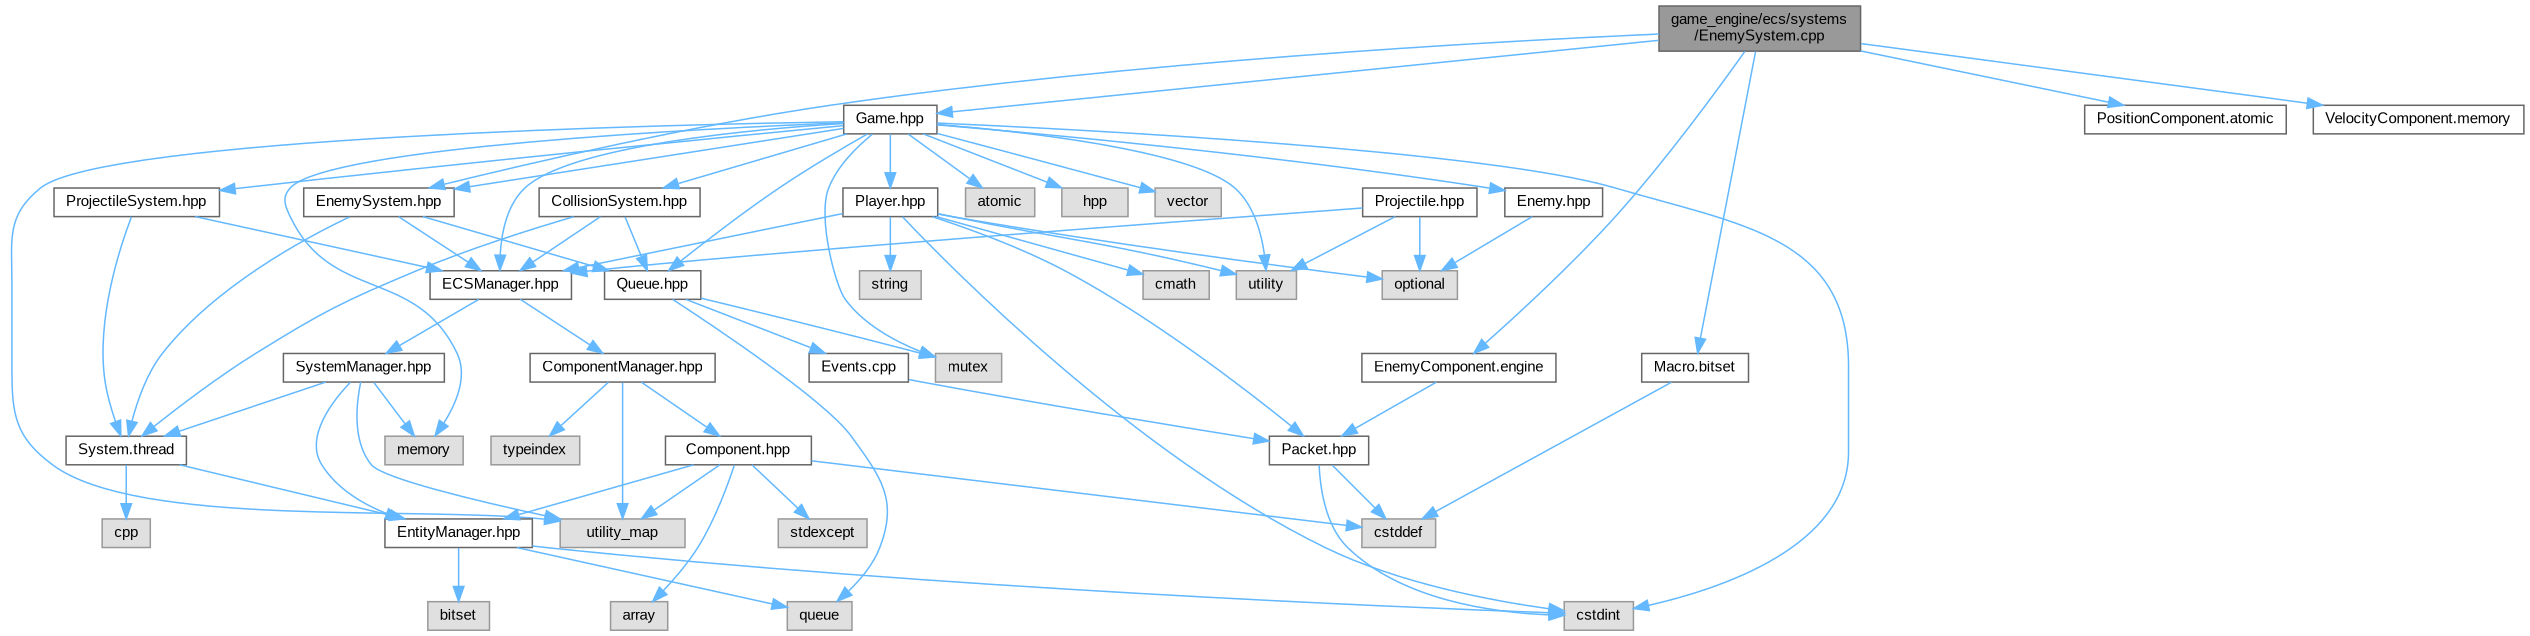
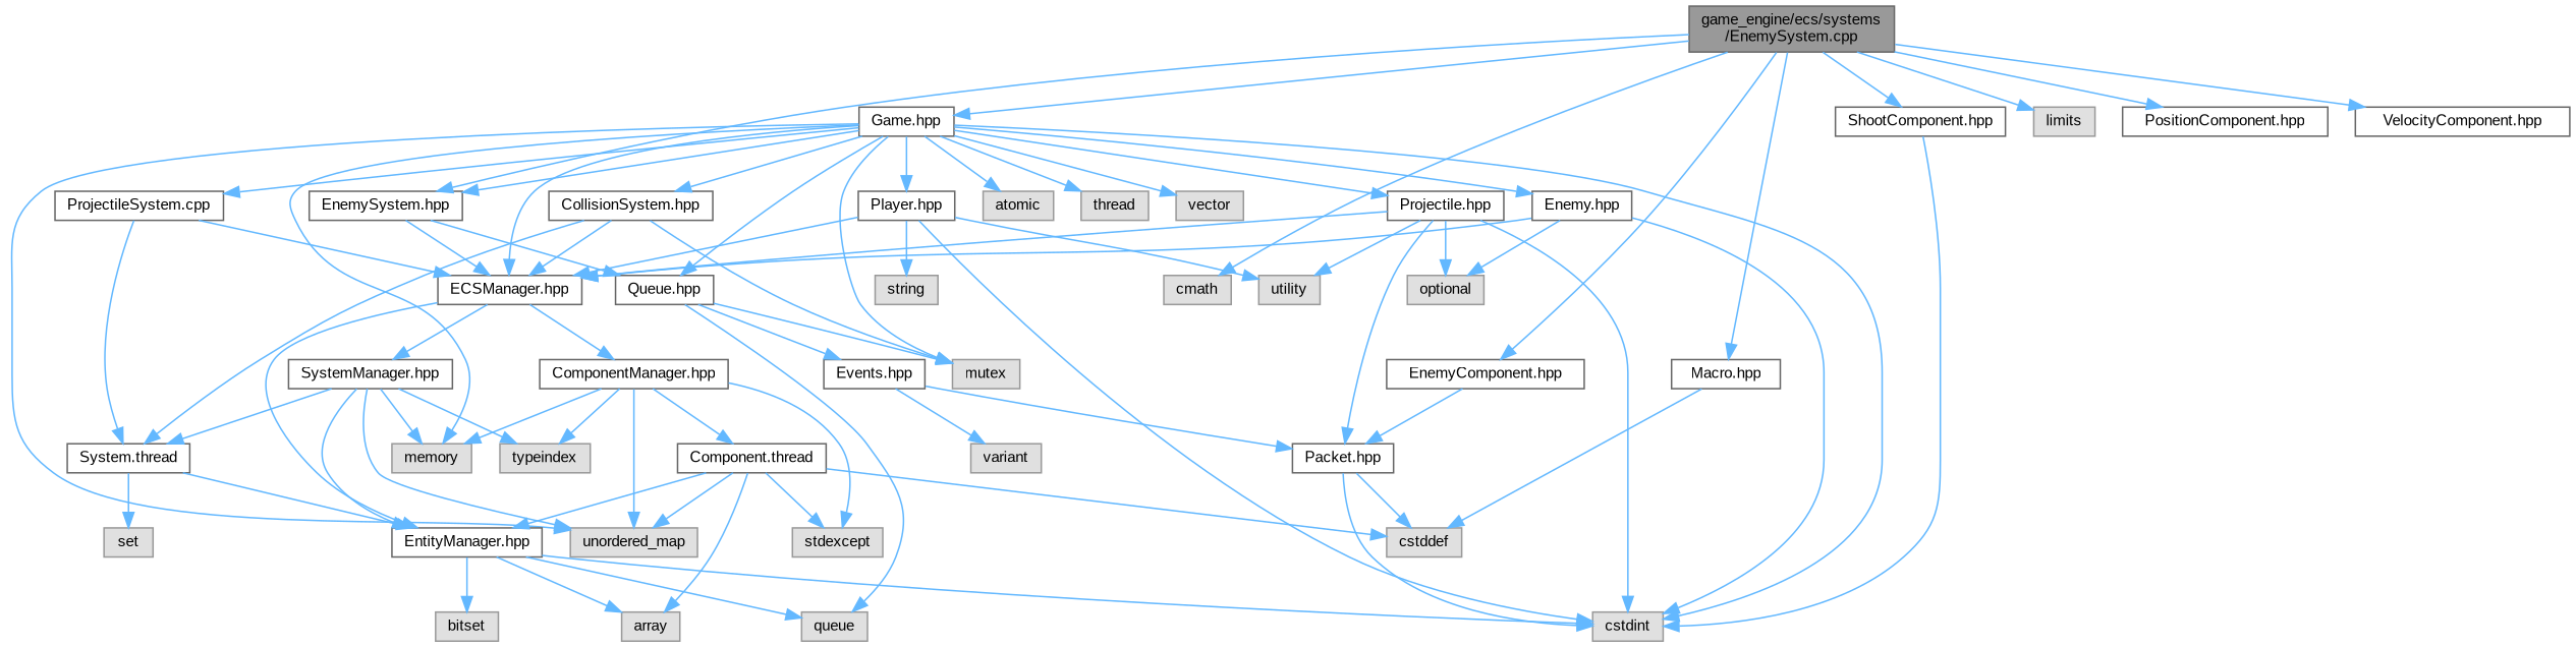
  digraph {
    fontname="Liberation Sans"
    node [color=grey40 fillcolor=white fontname="Liberation Sans" fontsize=10 shape=box style=filled]
    edge [color=steelblue1 fontname="Liberation Sans" fontsize=10 labelfontname=Helvetica labelfontsize=10 style=solid]
    n1 [color=gray40 fillcolor=grey60 fontcolor=black height=0.2 label="game_engine/ecs/systems\l/EnemySystem.cpp" width=0.4]
    n2 [height=0.2 label="EnemySystem.hpp" width=0.4]
    n3 [color=grey60 fillcolor="#E0E0E0" height=0.2 label=cmath width=0.4]
-   n5 [height=0.2 label="EnemyComponent.engine" width=0.4]
+   n4 [color=grey60 fillcolor="#E0E0E0" height=0.2 label=limits width=0.4]
+   n5 [height=0.2 label="EnemyComponent.hpp" width=0.4]
    n6 [height=0.2 label="Game.hpp" width=0.4]
-   n7 [height=0.2 label="Macro.bitset" width=0.4]
-   n8 [height=0.2 label="PositionComponent.atomic" width=0.4]
-   n10 [height=0.2 label="VelocityComponent.memory" width=0.4]
+   n7 [height=0.2 label="Macro.hpp" width=0.4]
+   n8 [height=0.2 label="PositionComponent.hpp" width=0.4]
+   n9 [height=0.2 label="ShootComponent.hpp" width=0.4]
+   n10 [height=0.2 label="VelocityComponent.hpp" width=0.4]
    n11 [height=0.2 label="ECSManager.hpp" width=0.4]
    n12 [height=0.2 label="System.thread" width=0.4]
    n13 [height=0.2 label="Queue.hpp" width=0.4]
    n14 [height=0.2 label="Packet.hpp" width=0.4]
    n15 [color=grey60 fillcolor="#E0E0E0" height=0.2 label=cstdint width=0.4]
    n16 [color=grey60 fillcolor="#E0E0E0" height=0.2 label=memory width=0.4]
-   n17 [color=grey60 fillcolor="#E0E0E0" height=0.2 label=utility_map width=0.4]
+   n17 [color=grey60 fillcolor="#E0E0E0" height=0.2 label=unordered_map width=0.4]
    n18 [color=grey60 fillcolor="#E0E0E0" height=0.2 label=mutex width=0.4]
    n19 [color=grey60 fillcolor="#E0E0E0" height=0.2 label=atomic width=0.4]
-   n20 [color=grey60 fillcolor="#E0E0E0" height=0.2 label=hpp width=0.4]
+   n20 [color=grey60 fillcolor="#E0E0E0" height=0.2 label=thread width=0.4]
    n21 [color=grey60 fillcolor="#E0E0E0" height=0.2 label=vector width=0.4]
    n22 [height=0.2 label="CollisionSystem.hpp" width=0.4]
    n23 [height=0.2 label="Enemy.hpp" width=0.4]
    n24 [height=0.2 label="Player.hpp" width=0.4]
    n25 [height=0.2 label="Projectile.hpp" width=0.4]
-   n26 [height=0.2 label="ProjectileSystem.hpp" width=0.4]
+   n26 [height=0.2 label="ProjectileSystem.cpp" width=0.4]
    n27 [color=grey60 fillcolor="#E0E0E0" height=0.2 label=cstddef width=0.4]
    n28 [height=0.2 label="EntityManager.hpp" width=0.4]
    n29 [height=0.2 label="ComponentManager.hpp" width=0.4]
    n30 [height=0.2 label="SystemManager.hpp" width=0.4]
-   n31 [color=grey60 fillcolor="#E0E0E0" height=0.2 label=cpp width=0.4]
+   n31 [color=grey60 fillcolor="#E0E0E0" height=0.2 label=set width=0.4]
    n32 [color=grey60 fillcolor="#E0E0E0" height=0.2 label=queue width=0.4]
-   n33 [height=0.2 label="Events.cpp" width=0.4]
+   n33 [height=0.2 label="Events.hpp" width=0.4]
    n34 [color=grey60 fillcolor="#E0E0E0" height=0.2 label=bitset width=0.4]
    n35 [color=grey60 fillcolor="#E0E0E0" height=0.2 label=array width=0.4]
    n36 [color=grey60 fillcolor="#E0E0E0" height=0.2 label=stdexcept width=0.4]
    n37 [color=grey60 fillcolor="#E0E0E0" height=0.2 label=typeindex width=0.4]
-   n38 [height=0.2 label="Component.hpp" width=0.4]
+   n38 [height=0.2 label="Component.thread" width=0.4]
+   n39 [color=grey60 fillcolor="#E0E0E0" height=0.2 label=variant width=0.4]
    n40 [color=grey60 fillcolor="#E0E0E0" height=0.2 label=optional width=0.4]
    n41 [color=grey60 fillcolor="#E0E0E0" height=0.2 label=string width=0.4]
    n42 [color=grey60 fillcolor="#E0E0E0" height=0.2 label=utility width=0.4]
    n1 -> n2
-   n24 -> n3
+   n1 -> n3
+   n1 -> n4
    n1 -> n5
    n1 -> n6
    n1 -> n7
    n1 -> n8
+   n1 -> n9
    n1 -> n10
    n2 -> n11
-   n2 -> n12
    n2 -> n13
    n5 -> n14
    n6 -> n2
    n6 -> n11
    n6 -> n13
    n6 -> n15
    n6 -> n16
    n6 -> n17
    n6 -> n18
    n6 -> n19
    n6 -> n20
    n6 -> n21
    n6 -> n22
    n6 -> n23
    n6 -> n24
-   n6 -> n42
+   n6 -> n25
    n6 -> n26
    n7 -> n27
+   n9 -> n15
+   n11 -> n28
    n11 -> n29
    n11 -> n30
    n12 -> n28
    n12 -> n31
    n13 -> n18
    n13 -> n32
    n13 -> n33
    n14 -> n15
    n14 -> n27
    n22 -> n11
    n22 -> n12
-   n22 -> n13
+   n22 -> n18
+   n23 -> n11
+   n23 -> n15
    n23 -> n40
    n24 -> n11
    n24 -> n15
-   n24 -> n40
    n24 -> n41
    n24 -> n42
    n25 -> n11
-   n24 -> n14
+   n25 -> n14
+   n25 -> n15
    n25 -> n40
    n25 -> n42
    n26 -> n11
    n26 -> n12
    n28 -> n15
    n28 -> n32
    n28 -> n34
+   n28 -> n35
+   n29 -> n16
    n29 -> n17
+   n29 -> n36
    n29 -> n37
    n29 -> n38
    n30 -> n12
    n30 -> n16
    n30 -> n17
    n30 -> n28
+   n30 -> n37
    n33 -> n14
+   n33 -> n39
    n38 -> n17
    n38 -> n27
    n38 -> n28
    n38 -> n35
    n38 -> n36
  }
